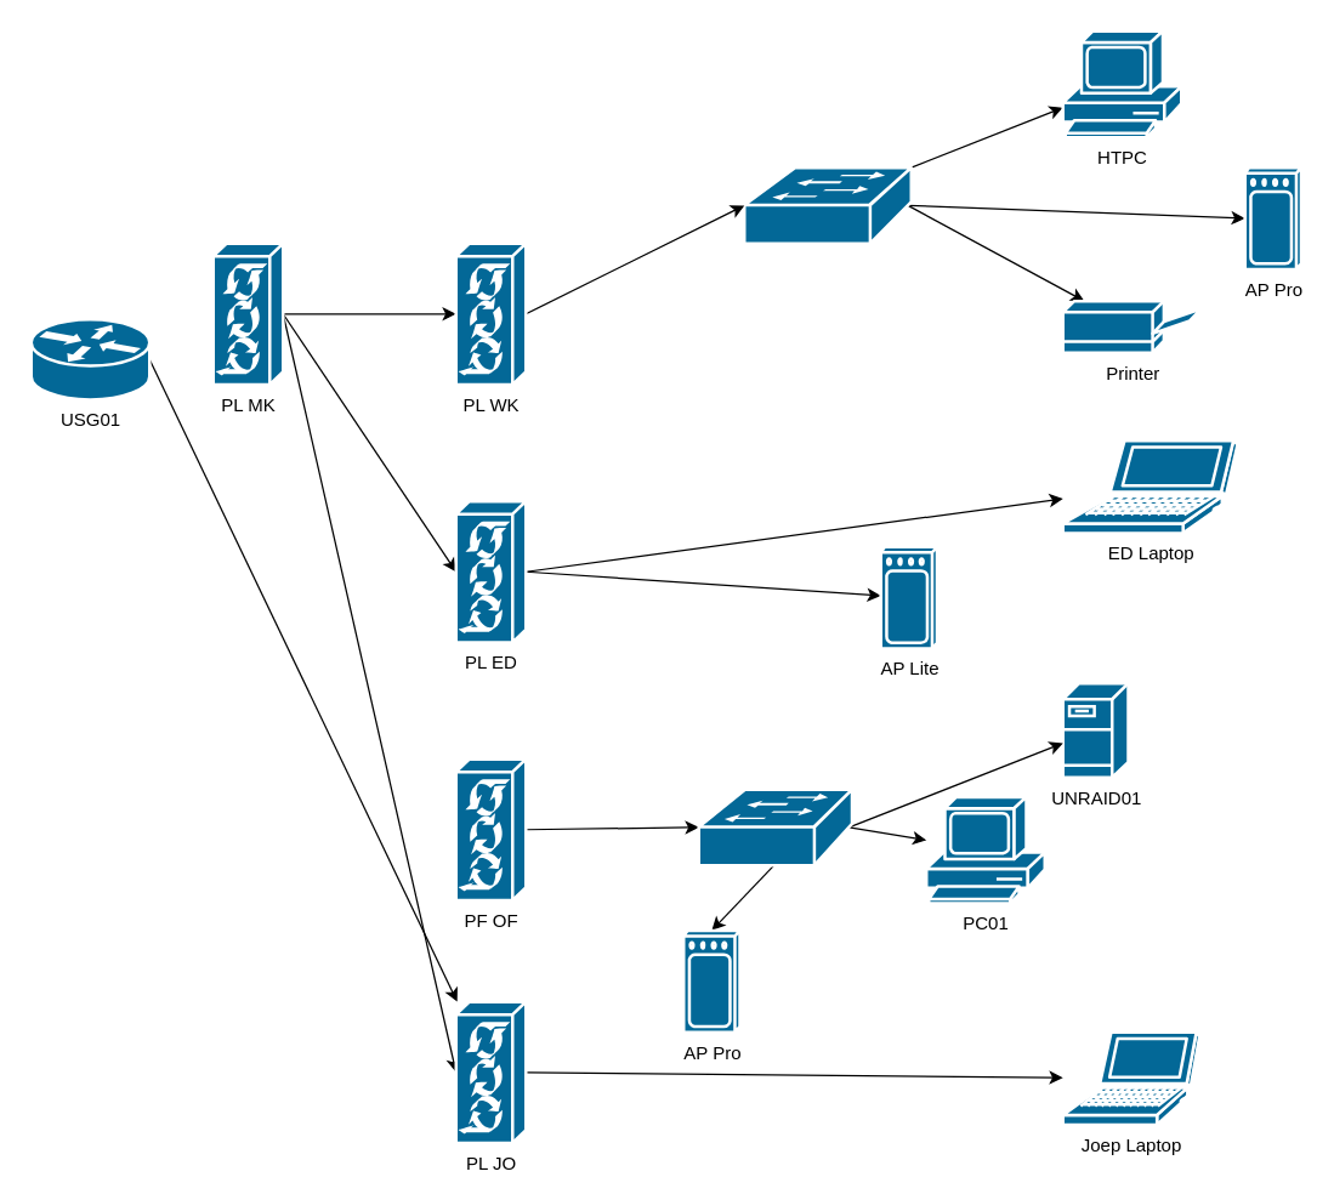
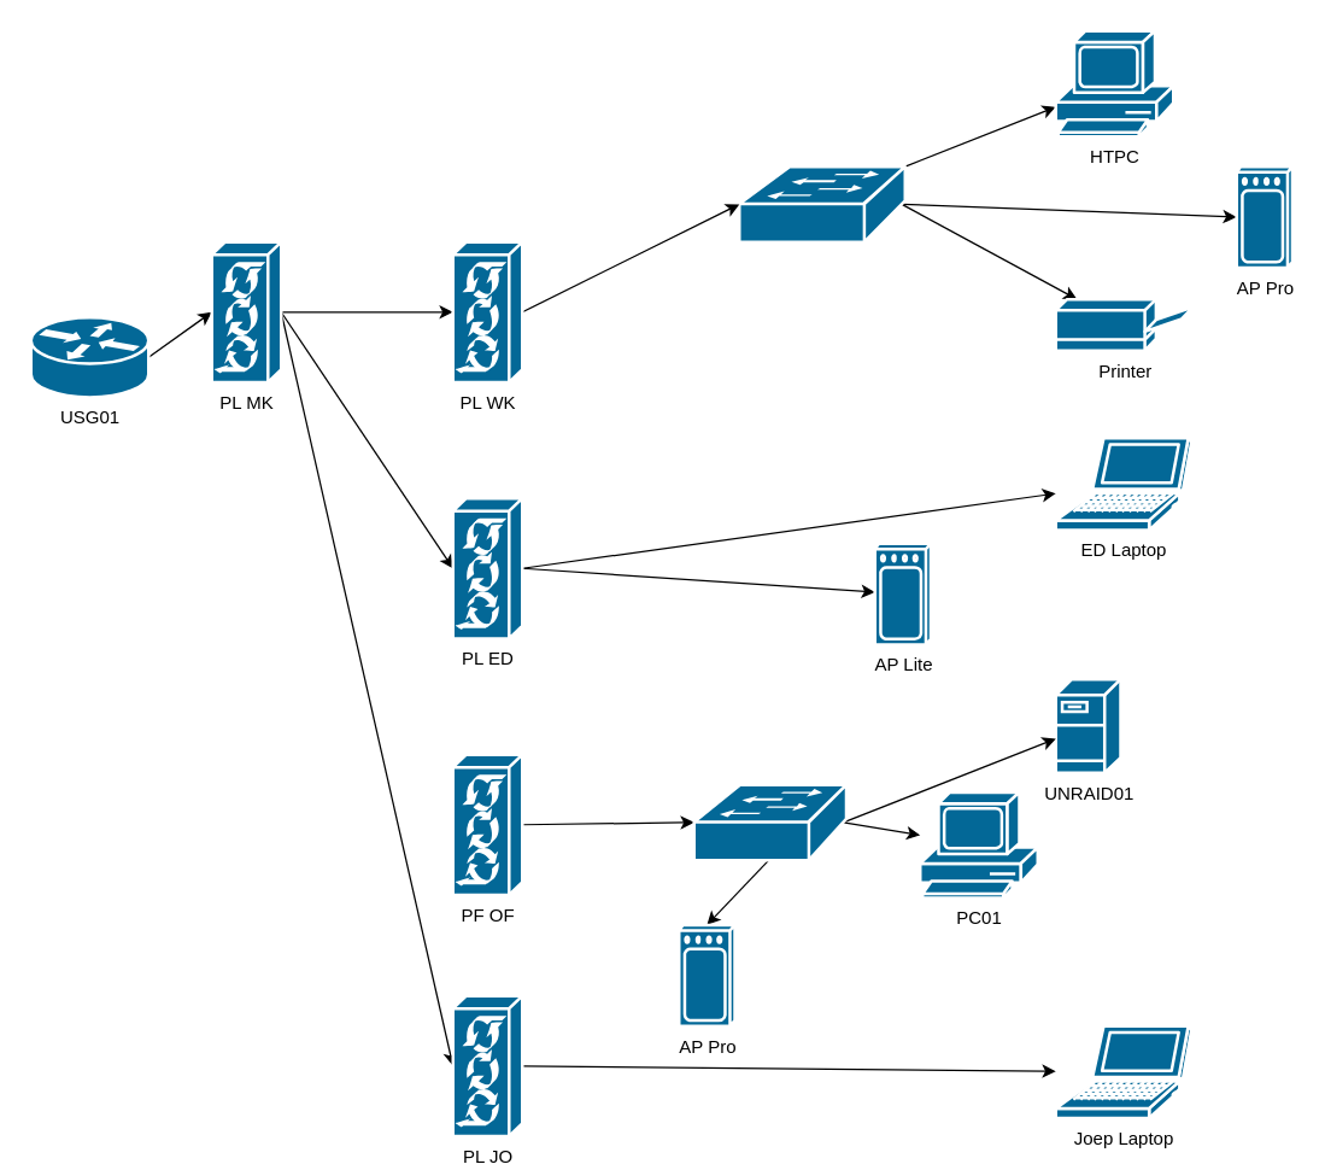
  <mxCell id="0" />
  <mxCell id="1" parent="0" />
- <mxCell id="2" style="edgeStyle=none;rounded=0;orthogonalLoop=1;jettySize=auto;html=1;exitX=1;exitY=0.5;exitDx=0;exitDy=0;exitPerimeter=0;" edge="1" parent="1" source="3" target="25"><mxGeometry relative="1" as="geometry" /></mxCell>
+ <mxCell id="2" style="edgeStyle=none;rounded=0;orthogonalLoop=1;jettySize=auto;html=1;exitX=1;exitY=0.5;exitDx=0;exitDy=0;exitPerimeter=0;entryX=0;entryY=0.5;entryDx=0;entryDy=0;entryPerimeter=0;" edge="1" parent="1" source="3" target="12"><mxGeometry relative="1" as="geometry" /></mxCell>
  <mxCell id="3" value="USG01" style="shape=mxgraph.cisco.routers.router;html=1;pointerEvents=1;dashed=0;fillColor=#036897;strokeColor=#ffffff;strokeWidth=2;verticalLabelPosition=bottom;verticalAlign=top;align=center;outlineConnect=0;" vertex="1" parent="1"><mxGeometry x="20" y="210" width="78" height="53" as="geometry" /></mxCell>
  <mxCell id="4" style="edgeStyle=none;rounded=0;orthogonalLoop=1;jettySize=auto;html=1;exitX=1;exitY=0;exitDx=0;exitDy=0;exitPerimeter=0;" edge="1" parent="1" source="7" target="20"><mxGeometry relative="1" as="geometry" /></mxCell>
  <mxCell id="5" style="edgeStyle=none;rounded=0;orthogonalLoop=1;jettySize=auto;html=1;exitX=0.98;exitY=0.5;exitDx=0;exitDy=0;exitPerimeter=0;" edge="1" parent="1" source="7" target="26"><mxGeometry relative="1" as="geometry" /></mxCell>
  <mxCell id="6" style="edgeStyle=none;rounded=0;orthogonalLoop=1;jettySize=auto;html=1;exitX=0.98;exitY=0.5;exitDx=0;exitDy=0;exitPerimeter=0;entryX=0;entryY=0.5;entryDx=0;entryDy=0;entryPerimeter=0;" edge="1" parent="1" source="7" target="33"><mxGeometry relative="1" as="geometry" /></mxCell>
  <mxCell id="7" value="" style="shape=mxgraph.cisco.switches.workgroup_switch;html=1;pointerEvents=1;dashed=0;fillColor=#036897;strokeColor=#ffffff;strokeWidth=2;verticalLabelPosition=bottom;verticalAlign=top;align=center;outlineConnect=0;" vertex="1" parent="1"><mxGeometry x="490" y="110" width="110" height="50" as="geometry" /></mxCell>
  <mxCell id="8" style="edgeStyle=none;rounded=0;orthogonalLoop=1;jettySize=auto;html=1;entryX=0;entryY=0.5;entryDx=0;entryDy=0;entryPerimeter=0;" edge="1" parent="1" source="16" target="16"><mxGeometry relative="1" as="geometry" /></mxCell>
  <mxCell id="9" style="edgeStyle=none;rounded=0;orthogonalLoop=1;jettySize=auto;html=1;exitX=1;exitY=0.5;exitDx=0;exitDy=0;exitPerimeter=0;entryX=0;entryY=0.5;entryDx=0;entryDy=0;entryPerimeter=0;" edge="1" parent="1" source="12" target="19"><mxGeometry relative="1" as="geometry" /></mxCell>
  <mxCell id="10" style="edgeStyle=none;rounded=0;orthogonalLoop=1;jettySize=auto;html=1;exitX=1;exitY=0.5;exitDx=0;exitDy=0;exitPerimeter=0;" edge="1" parent="1" source="12" target="16"><mxGeometry relative="1" as="geometry" /></mxCell>
  <mxCell id="11" style="edgeStyle=none;rounded=0;orthogonalLoop=1;jettySize=auto;html=1;exitX=1;exitY=0.5;exitDx=0;exitDy=0;exitPerimeter=0;entryX=0;entryY=0.5;entryDx=0;entryDy=0;entryPerimeter=0;" edge="1" parent="1" source="12" target="25"><mxGeometry relative="1" as="geometry" /></mxCell>
  <mxCell id="12" value="PL MK" style="shape=mxgraph.cisco.controllers_and_modules.virtual_switch_controller_(vsc3000);html=1;pointerEvents=1;dashed=0;fillColor=#036897;strokeColor=#ffffff;strokeWidth=2;verticalLabelPosition=bottom;verticalAlign=top;align=center;outlineConnect=0;" vertex="1" parent="1"><mxGeometry x="140" y="160" width="46" height="93" as="geometry" /></mxCell>
  <mxCell id="13" style="edgeStyle=none;rounded=0;orthogonalLoop=1;jettySize=auto;html=1;exitX=1;exitY=0.5;exitDx=0;exitDy=0;exitPerimeter=0;entryX=0;entryY=0.5;entryDx=0;entryDy=0;entryPerimeter=0;" edge="1" parent="1" source="14" target="31"><mxGeometry relative="1" as="geometry" /></mxCell>
  <mxCell id="14" value="PF OF" style="shape=mxgraph.cisco.controllers_and_modules.virtual_switch_controller_(vsc3000);html=1;pointerEvents=1;dashed=0;fillColor=#036897;strokeColor=#ffffff;strokeWidth=2;verticalLabelPosition=bottom;verticalAlign=top;align=center;outlineConnect=0;" vertex="1" parent="1"><mxGeometry x="300" y="500" width="46" height="93" as="geometry" /></mxCell>
  <mxCell id="15" style="edgeStyle=none;rounded=0;orthogonalLoop=1;jettySize=auto;html=1;exitX=1;exitY=0.5;exitDx=0;exitDy=0;exitPerimeter=0;entryX=0;entryY=0.5;entryDx=0;entryDy=0;entryPerimeter=0;" edge="1" parent="1" source="16" target="7"><mxGeometry relative="1" as="geometry" /></mxCell>
  <mxCell id="16" value="PL WK" style="shape=mxgraph.cisco.controllers_and_modules.virtual_switch_controller_(vsc3000);html=1;pointerEvents=1;dashed=0;fillColor=#036897;strokeColor=#ffffff;strokeWidth=2;verticalLabelPosition=bottom;verticalAlign=top;align=center;outlineConnect=0;" vertex="1" parent="1"><mxGeometry x="300" y="160" width="46" height="93" as="geometry" /></mxCell>
  <mxCell id="17" style="edgeStyle=none;rounded=0;orthogonalLoop=1;jettySize=auto;html=1;exitX=1;exitY=0.5;exitDx=0;exitDy=0;exitPerimeter=0;" edge="1" parent="1" source="19" target="21"><mxGeometry relative="1" as="geometry" /></mxCell>
  <mxCell id="18" style="edgeStyle=none;rounded=0;orthogonalLoop=1;jettySize=auto;html=1;exitX=1;exitY=0.5;exitDx=0;exitDy=0;exitPerimeter=0;" edge="1" parent="1" source="19" target="32"><mxGeometry relative="1" as="geometry" /></mxCell>
  <mxCell id="19" value="PL ED" style="shape=mxgraph.cisco.controllers_and_modules.virtual_switch_controller_(vsc3000);html=1;pointerEvents=1;dashed=0;fillColor=#036897;strokeColor=#ffffff;strokeWidth=2;verticalLabelPosition=bottom;verticalAlign=top;align=center;outlineConnect=0;" vertex="1" parent="1"><mxGeometry x="300" y="330" width="46" height="93" as="geometry" /></mxCell>
  <mxCell id="20" value="HTPC" style="shape=mxgraph.cisco.computers_and_peripherals.pc;html=1;pointerEvents=1;dashed=0;fillColor=#036897;strokeColor=#ffffff;strokeWidth=2;verticalLabelPosition=bottom;verticalAlign=top;align=center;outlineConnect=0;" vertex="1" parent="1"><mxGeometry x="700" y="20" width="78" height="70" as="geometry" /></mxCell>
- <mxCell id="21" value="ED Laptop" style="shape=mxgraph.cisco.computers_and_peripherals.laptop;html=1;pointerEvents=1;dashed=0;fillColor=#036897;strokeColor=#ffffff;strokeWidth=2;verticalLabelPosition=bottom;verticalAlign=top;align=center;outlineConnect=0;" vertex="1" parent="1"><mxGeometry x="700" y="290" width="115" height="61" as="geometry" /></mxCell>
+ <mxCell id="21" value="ED Laptop" style="shape=mxgraph.cisco.computers_and_peripherals.laptop;html=1;pointerEvents=1;dashed=0;fillColor=#036897;strokeColor=#ffffff;strokeWidth=2;verticalLabelPosition=bottom;verticalAlign=top;align=center;outlineConnect=0;" vertex="1" parent="1"><mxGeometry x="700" y="290" width="90" height="61" as="geometry" /></mxCell>
  <mxCell id="22" value="UNRAID01" style="shape=mxgraph.cisco.servers.fileserver;html=1;pointerEvents=1;dashed=0;fillColor=#036897;strokeColor=#ffffff;strokeWidth=2;verticalLabelPosition=bottom;verticalAlign=top;align=center;outlineConnect=0;" vertex="1" parent="1"><mxGeometry x="700" y="450" width="43" height="62" as="geometry" /></mxCell>
  <mxCell id="23" value="PC01" style="shape=mxgraph.cisco.computers_and_peripherals.pc;html=1;pointerEvents=1;dashed=0;fillColor=#036897;strokeColor=#ffffff;strokeWidth=2;verticalLabelPosition=bottom;verticalAlign=top;align=center;outlineConnect=0;" vertex="1" parent="1"><mxGeometry x="610" y="525" width="78" height="70" as="geometry" /></mxCell>
  <mxCell id="24" style="edgeStyle=none;rounded=0;orthogonalLoop=1;jettySize=auto;html=1;exitX=1;exitY=0.5;exitDx=0;exitDy=0;exitPerimeter=0;" edge="1" parent="1" source="25" target="27"><mxGeometry relative="1" as="geometry" /></mxCell>
  <mxCell id="25" value="PL JO" style="shape=mxgraph.cisco.controllers_and_modules.virtual_switch_controller_(vsc3000);html=1;pointerEvents=1;dashed=0;fillColor=#036897;strokeColor=#ffffff;strokeWidth=2;verticalLabelPosition=bottom;verticalAlign=top;align=center;outlineConnect=0;" vertex="1" parent="1"><mxGeometry x="300" y="660" width="46" height="93" as="geometry" /></mxCell>
  <mxCell id="26" value="Printer" style="shape=mxgraph.cisco.computers_and_peripherals.printer;html=1;pointerEvents=1;dashed=0;fillColor=#036897;strokeColor=#ffffff;strokeWidth=2;verticalLabelPosition=bottom;verticalAlign=top;align=center;outlineConnect=0;" vertex="1" parent="1"><mxGeometry x="700" y="198" width="91" height="34" as="geometry" /></mxCell>
  <mxCell id="27" value="Joep Laptop" style="shape=mxgraph.cisco.computers_and_peripherals.laptop;html=1;pointerEvents=1;dashed=0;fillColor=#036897;strokeColor=#ffffff;strokeWidth=2;verticalLabelPosition=bottom;verticalAlign=top;align=center;outlineConnect=0;" vertex="1" parent="1"><mxGeometry x="700" y="680" width="90" height="61" as="geometry" /></mxCell>
  <mxCell id="28" style="edgeStyle=none;rounded=0;orthogonalLoop=1;jettySize=auto;html=1;exitX=0.98;exitY=0.5;exitDx=0;exitDy=0;exitPerimeter=0;" edge="1" parent="1" source="31" target="22"><mxGeometry relative="1" as="geometry" /></mxCell>
  <mxCell id="29" style="edgeStyle=none;rounded=0;orthogonalLoop=1;jettySize=auto;html=1;exitX=0.98;exitY=0.5;exitDx=0;exitDy=0;exitPerimeter=0;" edge="1" parent="1" source="31" target="23"><mxGeometry relative="1" as="geometry" /></mxCell>
  <mxCell id="30" style="edgeStyle=none;rounded=0;orthogonalLoop=1;jettySize=auto;html=1;exitX=0.5;exitY=0.98;exitDx=0;exitDy=0;exitPerimeter=0;entryX=0.5;entryY=0;entryDx=0;entryDy=0;entryPerimeter=0;" edge="1" parent="1" source="31" target="34"><mxGeometry relative="1" as="geometry" /></mxCell>
  <mxCell id="31" value="" style="shape=mxgraph.cisco.switches.workgroup_switch;html=1;pointerEvents=1;dashed=0;fillColor=#036897;strokeColor=#ffffff;strokeWidth=2;verticalLabelPosition=bottom;verticalAlign=top;align=center;outlineConnect=0;" vertex="1" parent="1"><mxGeometry x="460" y="520" width="101" height="50" as="geometry" /></mxCell>
  <mxCell id="32" value="AP Lite" style="shape=mxgraph.cisco.wireless.wireless;html=1;pointerEvents=1;dashed=0;fillColor=#036897;strokeColor=#ffffff;strokeWidth=2;verticalLabelPosition=bottom;verticalAlign=top;align=center;outlineConnect=0;" vertex="1" parent="1"><mxGeometry x="580" y="360" width="37" height="67" as="geometry" /></mxCell>
  <mxCell id="33" value="AP Pro" style="shape=mxgraph.cisco.wireless.wireless;html=1;pointerEvents=1;dashed=0;fillColor=#036897;strokeColor=#ffffff;strokeWidth=2;verticalLabelPosition=bottom;verticalAlign=top;align=center;outlineConnect=0;" vertex="1" parent="1"><mxGeometry x="820" y="110" width="37" height="67" as="geometry" /></mxCell>
  <mxCell id="34" value="AP Pro" style="shape=mxgraph.cisco.wireless.wireless;html=1;pointerEvents=1;dashed=0;fillColor=#036897;strokeColor=#ffffff;strokeWidth=2;verticalLabelPosition=bottom;verticalAlign=top;align=center;outlineConnect=0;" vertex="1" parent="1"><mxGeometry x="450" y="613" width="37" height="67" as="geometry" /></mxCell>
  <mxCell id="35" style="edgeStyle=none;rounded=0;orthogonalLoop=1;jettySize=auto;html=1;exitX=1;exitY=0.5;exitDx=0;exitDy=0;exitPerimeter=0;" edge="1" parent="1" source="25" target="25"><mxGeometry relative="1" as="geometry" /></mxCell>
